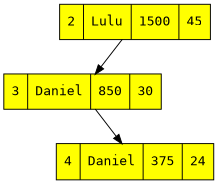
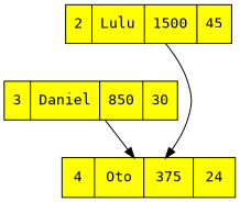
  digraph {
    fontname="DejaVu Sans Mono"
    rankdir=TB
    node [color=black fillcolor=yellow fontname="DejaVu Sans Mono" shape=record style=filled]
    edge [fontname="DejaVu Sans Mono"]
    n1 [label="2 | Lulu | 1500 | 45 "]
    n2 [label="3 | Daniel | 850 | 30 "]
-   n3 [label="4 | Daniel | 375 | 24 "]
-   n1 -> n2
+   n3 [label="4 | Oto | 375 | 24 "]
+   n1 -> n3
    n2 -> n3
  }
